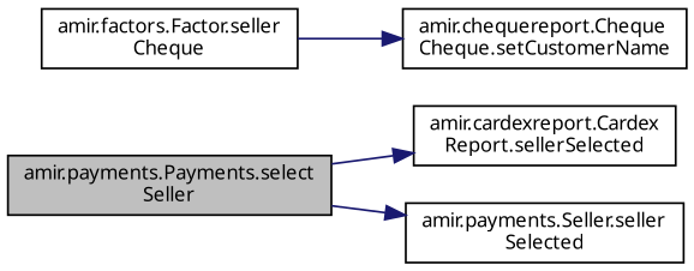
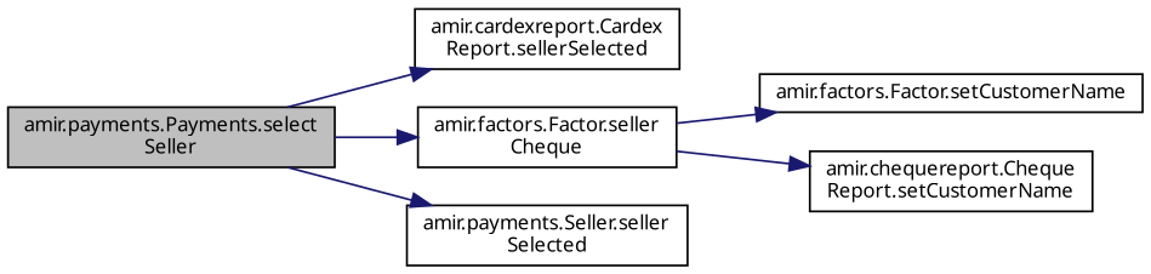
  digraph {
    rankdir=LR
    node [color=black fillcolor=white fontname="FreeSans.ttf" fontsize=10 shape=record style=filled]
    edge [color=midnightblue fontname="FreeSans.ttf" fontsize=10 labelfontname="FreeSans.ttf" labelfontsize=10 style=solid]
    n1 [fillcolor=grey75 fontcolor=black height=0.2 label="amir.payments.Payments.select\lSeller" width=0.4]
    n2 [height=0.2 label="amir.cardexreport.Cardex\lReport.sellerSelected" width=0.4]
    n3 [height=0.2 label="amir.factors.Factor.seller\lCheque" width=0.4]
    n4 [height=0.2 label="amir.payments.Seller.seller\lSelected" width=0.4]
-   n6 [height=0.2 label="amir.chequereport.Cheque\lCheque.setCustomerName" width=0.4]
+   n5 [height=0.2 label="amir.factors.Factor.setCustomerName" width=0.4]
+   n6 [height=0.2 label="amir.chequereport.Cheque\lReport.setCustomerName" width=0.4]
    n1 -> n2
+   n1 -> n3
    n1 -> n4
+   n3 -> n5
    n3 -> n6
  }
